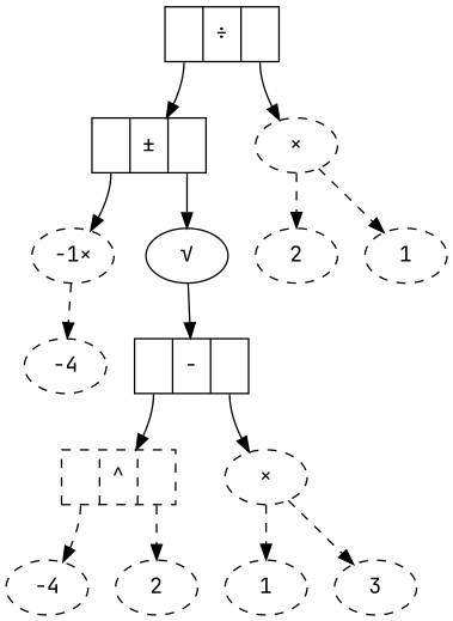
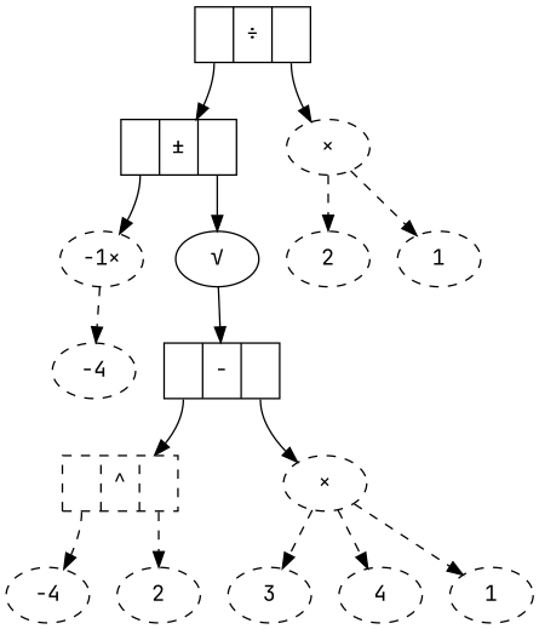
  strict digraph {
    fontname="JetBrains Mono"
    node [style=dashed fontname="JetBrains Mono"]
    edge [style=dashed fontname="JetBrains Mono"]
    n1 [label="-1&times;"]
    n2 [label=-4]
    n3 [label="<0>|&plusmn;|<1>" shape=record style=""]
    n4 [label="&radic;" style=""]
    n5 [label="<0>|&minus;|<1>" shape=record style=""]
    n6 [label="&times;"]
    n7 [label="<0> | ^ | <1>" shape=record]
+   n8 [label=4]
    n9 [label=1]
    n10 [label=3]
    n11 [label="&times;"]
    n12 [label=2]
    n13 [label=1]
    n14 [label="<0>|&divide;|<1>" shape=record style=""]
    n15 [label=2]
    n16 [label=-4]
    n1 -> n2
    n3 -> n1 [tailport=0 style=""]
    n3 -> n4 [tailport=1 style=""]
    n4 -> n5 [style=""]
    n5 -> n6 [tailport=1 style=""]
    n5 -> n7 [tailport=0 style=""]
+   n6 -> n8
    n6 -> n9
    n6 -> n10
    n7 -> n15 [tailport=1]
    n7 -> n16 [tailport=0]
    n11 -> n12
    n11 -> n13
    n14 -> n3 [tailport=0 style=""]
    n14 -> n11 [tailport=1 style=""]
  }
